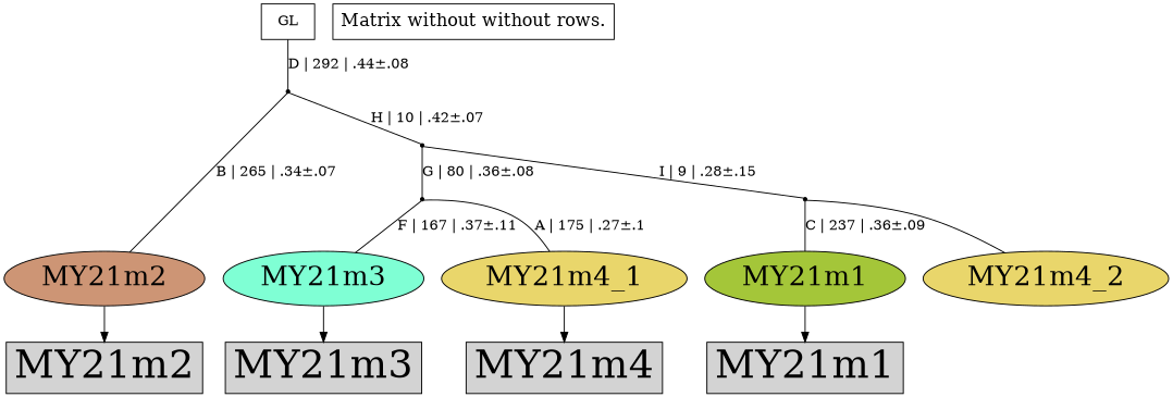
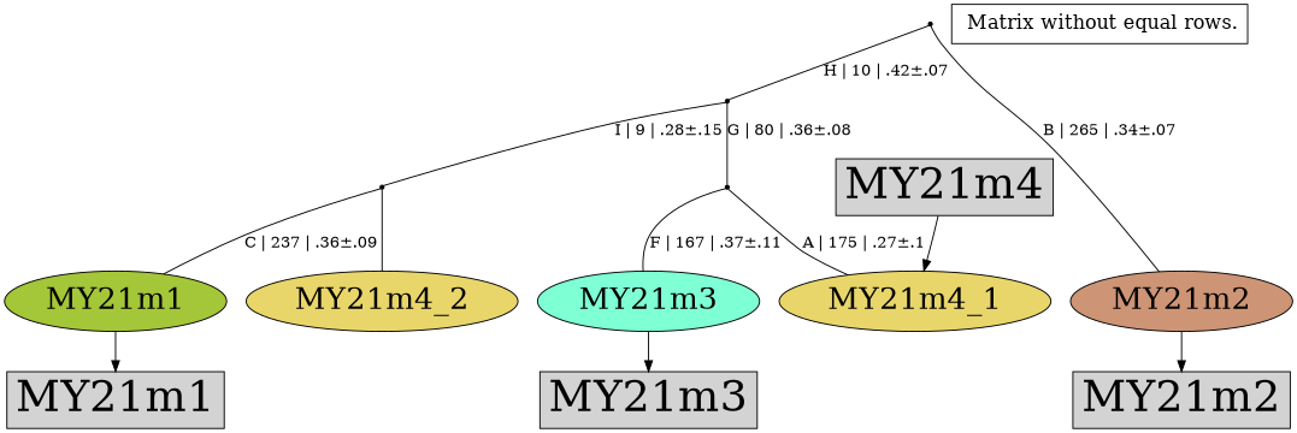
  digraph {
    node [shape=box style=filled]
    edge [arrowhead=none]
    n1 [fillcolor="#a4c639" fontsize=28 label=MY21m1 shape=oval]
    n2 [fillcolor="#cd9575" fontsize=28 label=MY21m2 shape=oval]
    n3 [fillcolor="#7fffd4" fontsize=28 label=MY21m3 shape=oval]
    n4 [fillcolor="#e9d66b" fontsize=28 label=MY21m4_1 shape=oval]
    n5 [fillcolor="#e9d66b" fontsize=28 label=MY21m4_2 shape=oval]
    n6 [fontsize=40 label=MY21m1]
    n7 [fontsize=40 label=MY21m2]
    n8 [fontsize=40 label=MY21m3]
    n9 [fontsize=40 label=MY21m4]
-   n10 [fontsize=18 label="Matrix without without rows." style=""]
+   n10 [fontsize=18 label=" Matrix without equal rows." style=""]
    Int1 [fillcolor=black shape=point]
    Int2 [fillcolor=black shape=point]
    Int3 [fillcolor=black shape=point]
    Int4 [fillcolor=black shape=point]
-   n15 [fillcolor=white label=GL]
    subgraph sub_1 {
      rank=same
      n1
      n2
      n3
      n4
      n5
    }
    n1 -> n6 [arrowhead=normal]
    n2 -> n7 [arrowhead=normal]
    n3 -> n8 [arrowhead=normal]
-   n4 -> n9 [arrowhead=normal]
+   n9 -> n4 [arrowhead=normal]
    Int1 -> n3 [label="F | 167 | .37±.11"]
    Int1 -> n4 [label="A | 175 | .27±.1"]
    Int2 -> n1 [label="C | 237 | .36±.09"]
    Int2 -> n5
    Int3 -> Int1 [label="G | 80 | .36±.08"]
    Int3 -> Int2 [label="I | 9 | .28±.15"]
    Int4 -> n2 [label="B | 265 | .34±.07"]
    Int4 -> Int3 [label="H | 10 | .42±.07"]
-   n15 -> Int4 [label="D | 292 | .44±.08"]
  }
